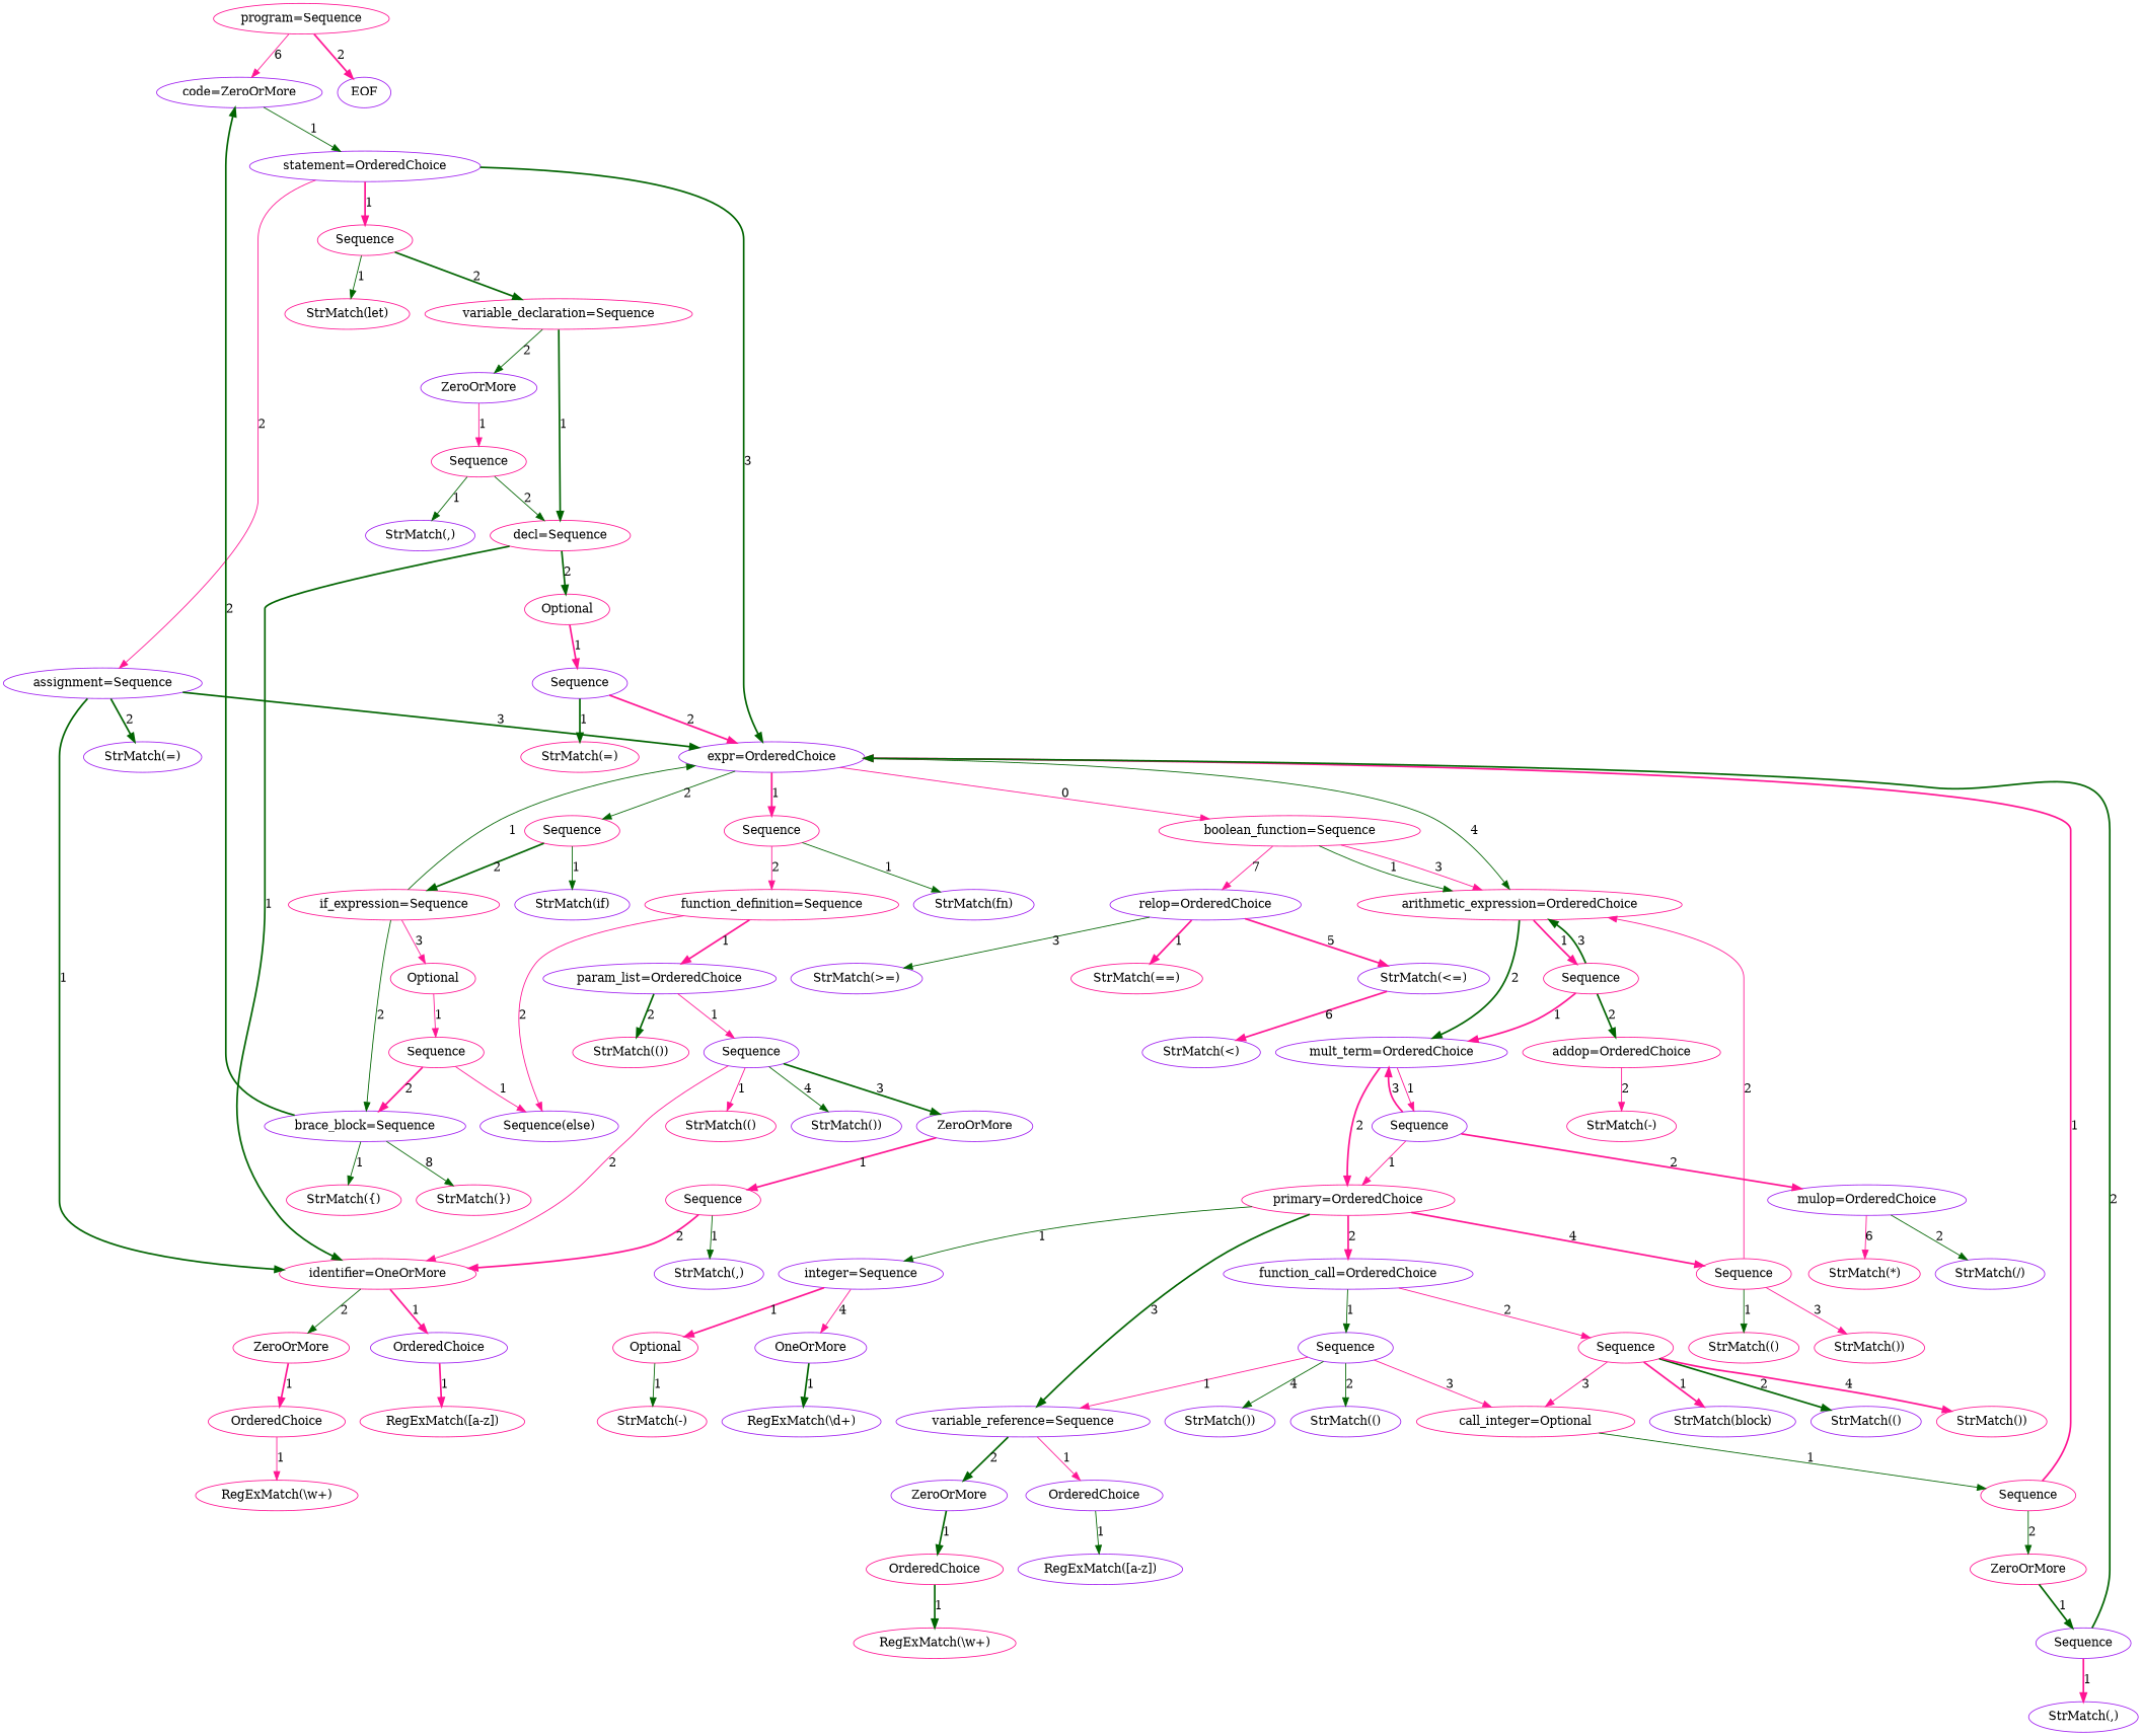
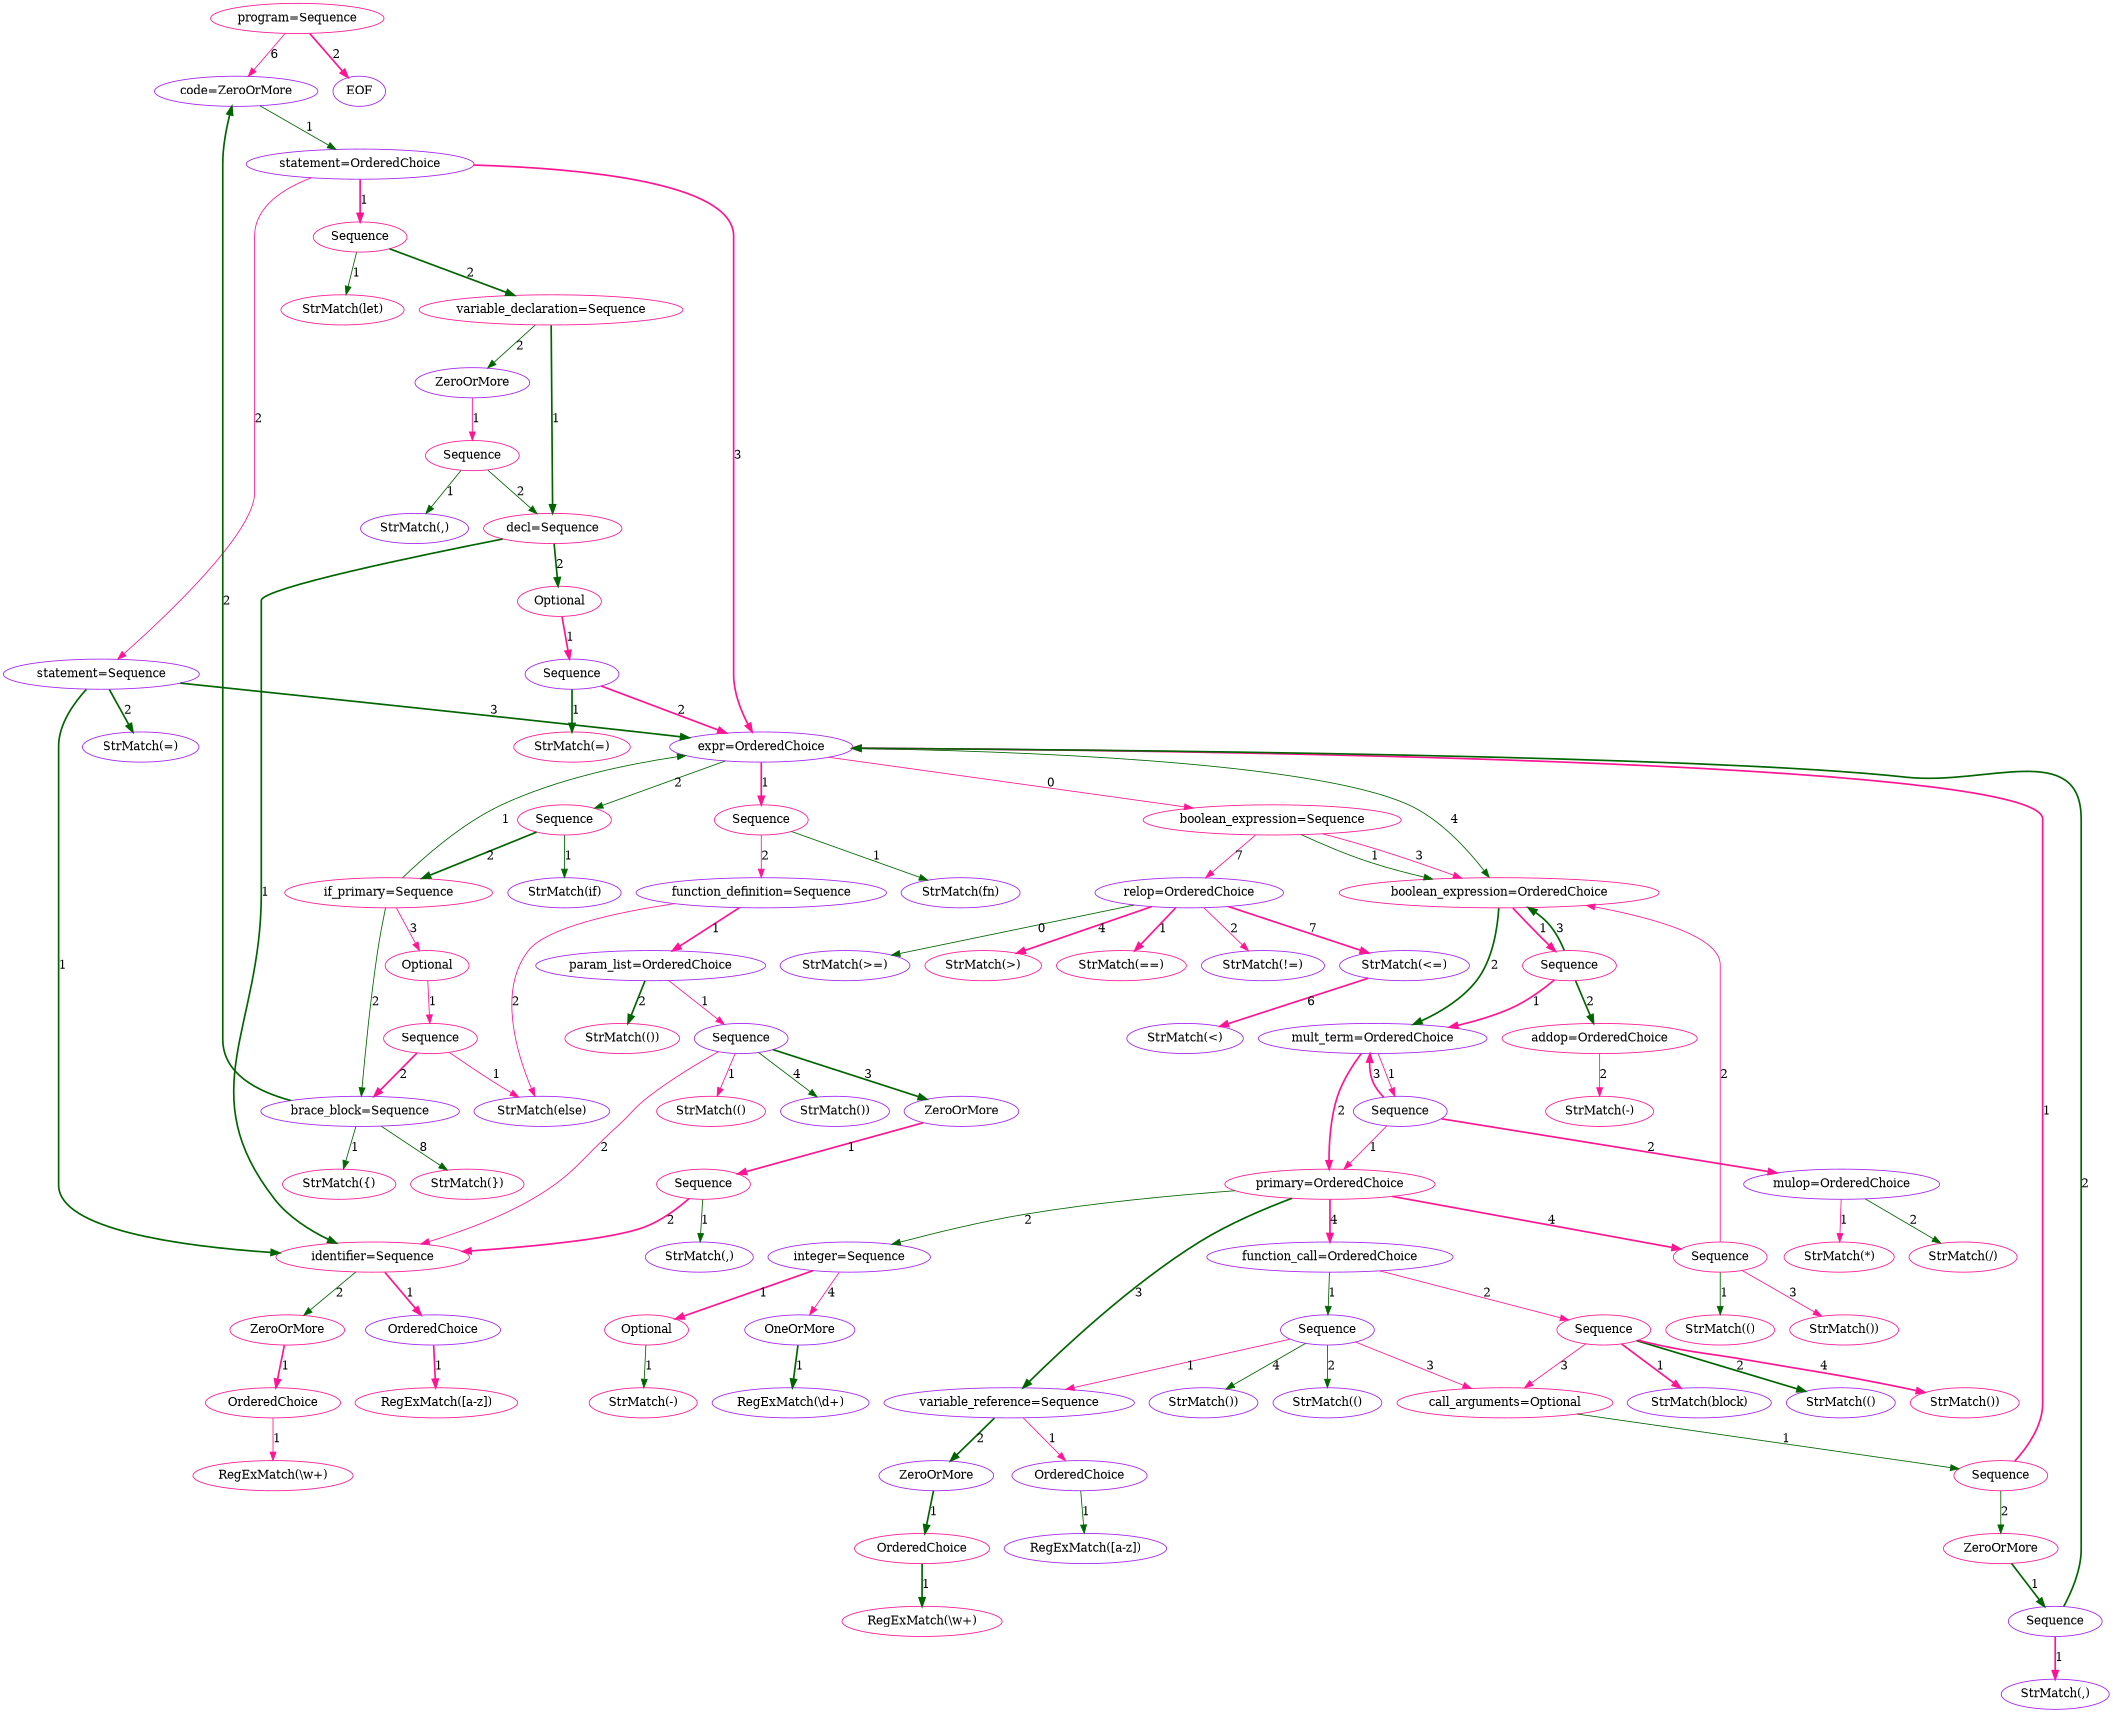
  digraph {
    node [color=deeppink]
    edge [color=deeppink style=solid]
    n1 [label="program=Sequence"]
    n2 [color=purple label="code=ZeroOrMore"]
    n3 [color=purple label=EOF]
    n4 [color=purple label="statement=OrderedChoice"]
    n5 [label=Sequence]
    n6 [color=purple label="expr=OrderedChoice"]
-   n7 [color=purple label="assignment=Sequence"]
+   n7 [color=purple label="statement=Sequence"]
    n8 [label="StrMatch(let)"]
    n9 [label="variable_declaration=Sequence"]
    n10 [label=Sequence]
    n11 [label=Sequence]
-   n12 [label="boolean_function=Sequence"]
-   n13 [label="arithmetic_expression=OrderedChoice"]
-   n14 [label="identifier=OneOrMore"]
+   n12 [label="boolean_expression=Sequence"]
+   n13 [label="boolean_expression=OrderedChoice"]
+   n14 [label="identifier=Sequence"]
    n15 [color=purple label="StrMatch(=)"]
    n16 [label="decl=Sequence"]
    n17 [color=purple label=ZeroOrMore]
    n18 [label=Optional]
    n19 [label=Sequence]
    n20 [color=purple label=OrderedChoice]
    n21 [label=ZeroOrMore]
    n22 [color=purple label=Sequence]
    n23 [label="RegExMatch([a-z])"]
    n24 [label=OrderedChoice]
    n25 [label="RegExMatch(\\w+)"]
    n26 [label="StrMatch(=)"]
    n27 [color=purple label="StrMatch(fn)"]
-   n28 [label="function_definition=Sequence"]
+   n28 [color=purple label="function_definition=Sequence"]
    n29 [color=purple label="StrMatch(if)"]
-   n30 [label="if_expression=Sequence"]
+   n30 [label="if_primary=Sequence"]
    n31 [color=purple label="relop=OrderedChoice"]
    n32 [label=Sequence]
    n33 [color=purple label="mult_term=OrderedChoice"]
    n34 [color=purple label="param_list=OrderedChoice"]
-   n35 [color=purple label="Sequence(else)"]
+   n35 [color=purple label="StrMatch(else)"]
    n36 [color=purple label=Sequence]
    n37 [label="StrMatch(())"]
    n38 [color=purple label="brace_block=Sequence"]
    n39 [label="StrMatch({)"]
    n40 [label="StrMatch(})"]
    n41 [label="StrMatch(()"]
    n42 [color=purple label=ZeroOrMore]
    n43 [color=purple label="StrMatch())"]
    n44 [label=Sequence]
    n45 [color=purple label="StrMatch(,)"]
    n46 [label=Optional]
    n47 [label=Sequence]
    n48 [label="StrMatch(==)"]
+   n49 [color=purple label="StrMatch(!=)"]
    n50 [color=purple label="StrMatch(>=)"]
+   n51 [label="StrMatch(>)"]
    n52 [color=purple label="StrMatch(<=)"]
    n53 [label="addop=OrderedChoice"]
    n54 [color=purple label=Sequence]
    n55 [label="primary=OrderedChoice"]
    n56 [label="StrMatch(-)"]
    n57 [color=purple label="mulop=OrderedChoice"]
    n58 [color=purple label="integer=Sequence"]
    n59 [color=purple label="function_call=OrderedChoice"]
    n60 [color=purple label="variable_reference=Sequence"]
    n61 [label=Sequence]
    n62 [label="StrMatch(*)"]
-   n63 [color=purple label="StrMatch(/)"]
+   n63 [label="StrMatch(/)"]
    n64 [label=Optional]
    n65 [color=purple label=OneOrMore]
    n66 [color=purple label=Sequence]
    n67 [label=Sequence]
    n68 [color=purple label=OrderedChoice]
    n69 [color=purple label=ZeroOrMore]
    n70 [label="StrMatch(()"]
    n71 [label="StrMatch())"]
    n72 [label="StrMatch(-)"]
    n73 [color=purple label="RegExMatch(\\d+)"]
    n74 [color=purple label="StrMatch(()"]
-   n75 [label="call_integer=Optional"]
+   n75 [label="call_arguments=Optional"]
    n76 [color=purple label="StrMatch())"]
    n77 [color=purple label="StrMatch(block)"]
    n78 [color=purple label="StrMatch(()"]
    n79 [label="StrMatch())"]
    n80 [label=Sequence]
    n81 [color=purple label="RegExMatch([a-z])"]
    n82 [label=OrderedChoice]
    n83 [label="RegExMatch(\\w+)"]
    n84 [label=ZeroOrMore]
    n85 [color=purple label=Sequence]
    n86 [color=purple label="StrMatch(,)"]
    n87 [color=purple label="StrMatch(<)"]
    n88 [color=purple label="StrMatch(,)"]
    n1 -> n2 [label=6]
    n1 -> n3 [label=2 style=bold]
    n2 -> n4 [color=darkgreen label=1]
    n4 -> n5 [label=1 style=bold]
-   n4 -> n6 [color=darkgreen label=3 style=bold]
+   n4 -> n6 [label=3 style=bold]
    n4 -> n7 [label=2]
    n5 -> n8 [color=darkgreen label=1]
    n5 -> n9 [color=darkgreen label=2 style=bold]
    n6 -> n10 [label=1 style=bold]
    n6 -> n11 [color=darkgreen label=2]
    n6 -> n12 [label=0]
    n6 -> n13 [color=darkgreen label=4]
    n7 -> n6 [color=darkgreen label=3 style=bold]
    n7 -> n14 [color=darkgreen label=1 style=bold]
    n7 -> n15 [color=darkgreen label=2 style=bold]
    n9 -> n16 [color=darkgreen label=1 style=bold]
    n9 -> n17 [color=darkgreen label=2]
    n10 -> n27 [color=darkgreen label=1]
    n10 -> n28 [label=2]
    n11 -> n29 [color=darkgreen label=1]
    n11 -> n30 [color=darkgreen label=2 style=bold]
    n12 -> n13 [color=darkgreen label=1]
    n12 -> n13 [label=3]
    n12 -> n31 [label=7]
    n13 -> n32 [label=1 style=bold]
    n13 -> n33 [color=darkgreen label=2 style=bold]
    n14 -> n20 [label=1 style=bold]
    n14 -> n21 [color=darkgreen label=2]
    n16 -> n14 [color=darkgreen label=1 style=bold]
    n16 -> n18 [color=darkgreen label=2 style=bold]
    n17 -> n19 [label=1]
    n18 -> n22 [label=1 style=bold]
    n19 -> n16 [color=darkgreen label=2]
    n19 -> n88 [color=darkgreen label=1]
    n20 -> n23 [label=1 style=bold]
    n21 -> n24 [label=1 style=bold]
    n22 -> n6 [label=2 style=bold]
    n22 -> n26 [color=darkgreen label=1 style=bold]
    n24 -> n25 [label=1]
    n28 -> n34 [label=1 style=bold]
    n28 -> n35 [label=2]
    n30 -> n6 [color=darkgreen label=1]
    n30 -> n38 [color=darkgreen label=2]
    n30 -> n46 [label=3]
    n31 -> n48 [label=1 style=bold]
-   n31 -> n50 [color=darkgreen label=3]
-   n31 -> n52 [label=5 style=bold]
+   n31 -> n49 [label=2]
+   n31 -> n50 [color=darkgreen label=0]
+   n31 -> n51 [label=4 style=bold]
+   n31 -> n52 [label=7 style=bold]
    n32 -> n13 [color=darkgreen label=3 style=bold]
    n32 -> n33 [label=1 style=bold]
    n32 -> n53 [color=darkgreen label=2 style=bold]
    n33 -> n54 [label=1]
    n33 -> n55 [label=2 style=bold]
    n34 -> n36 [label=1]
    n34 -> n37 [color=darkgreen label=2 style=bold]
    n36 -> n14 [label=2]
    n36 -> n41 [label=1]
    n36 -> n42 [color=darkgreen label=3 style=bold]
    n36 -> n43 [color=darkgreen label=4]
    n38 -> n2 [color=darkgreen label=2 style=bold]
    n38 -> n39 [color=darkgreen label=1]
    n38 -> n40 [color=darkgreen label=8]
    n42 -> n44 [label=1 style=bold]
    n44 -> n14 [label=2 style=bold]
    n44 -> n45 [color=darkgreen label=1]
    n46 -> n47 [label=1]
    n47 -> n35 [label=1]
    n47 -> n38 [label=2 style=bold]
    n52 -> n87 [label=6 style=bold]
    n53 -> n56 [label=2]
    n54 -> n33 [label=3 style=bold]
    n54 -> n55 [label=1]
    n54 -> n57 [label=2 style=bold]
-   n55 -> n58 [color=darkgreen label=1]
-   n55 -> n59 [label=2 style=bold]
+   n55 -> n58 [color=darkgreen label=2]
+   n55 -> n59 [label=4 style=bold]
    n55 -> n60 [color=darkgreen label=3 style=bold]
    n55 -> n61 [label=4 style=bold]
-   n57 -> n62 [label=6]
+   n57 -> n62 [label=1]
    n57 -> n63 [color=darkgreen label=2]
    n58 -> n64 [label=1 style=bold]
    n58 -> n65 [label=4]
    n59 -> n66 [color=darkgreen label=1]
    n59 -> n67 [label=2]
    n60 -> n68 [label=1]
    n60 -> n69 [color=darkgreen label=2 style=bold]
    n61 -> n13 [label=2]
    n61 -> n70 [color=darkgreen label=1]
    n61 -> n71 [label=3]
    n64 -> n72 [color=darkgreen label=1]
    n65 -> n73 [color=darkgreen label=1 style=bold]
    n66 -> n60 [label=1]
    n66 -> n74 [color=darkgreen label=2]
    n66 -> n75 [label=3]
    n66 -> n76 [color=darkgreen label=4]
    n67 -> n75 [label=3]
    n67 -> n77 [label=1 style=bold]
    n67 -> n78 [color=darkgreen label=2 style=bold]
    n67 -> n79 [label=4 style=bold]
    n68 -> n81 [color=darkgreen label=1]
    n69 -> n82 [color=darkgreen label=1 style=bold]
    n75 -> n80 [color=darkgreen label=1]
    n80 -> n6 [label=1 style=bold]
    n80 -> n84 [color=darkgreen label=2]
    n82 -> n83 [color=darkgreen label=1 style=bold]
    n84 -> n85 [color=darkgreen label=1 style=bold]
    n85 -> n6 [color=darkgreen label=2 style=bold]
    n85 -> n86 [label=1 style=bold]
  }
